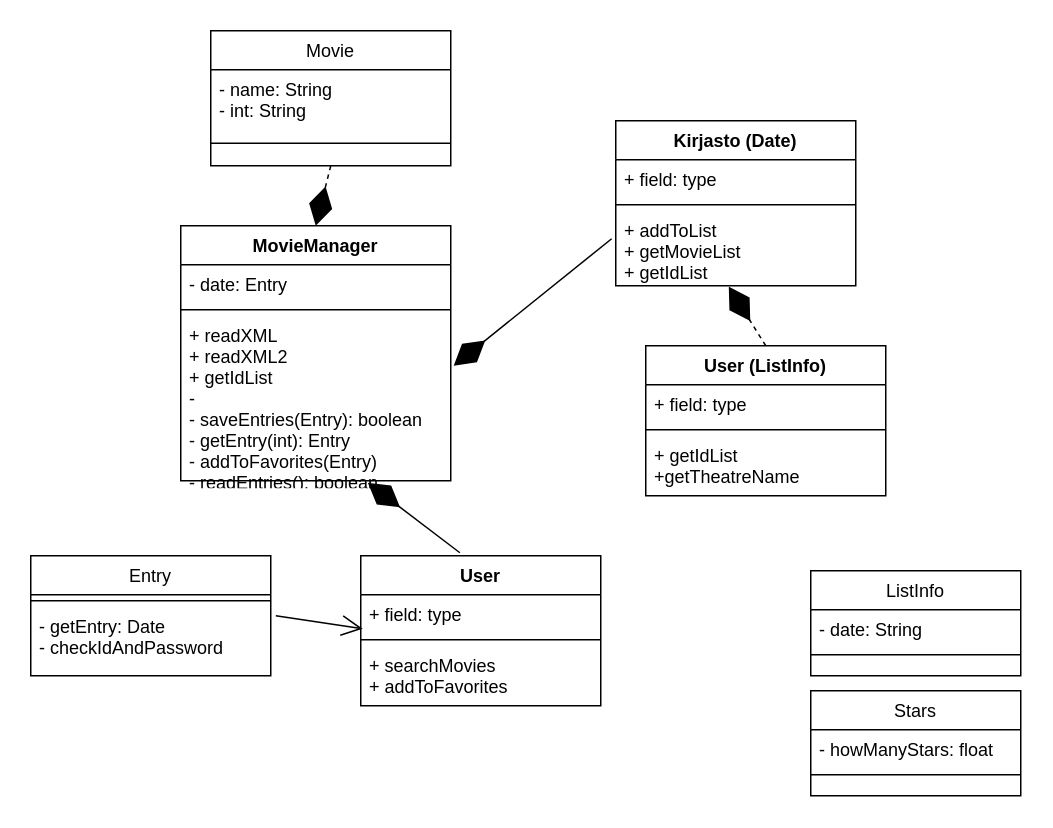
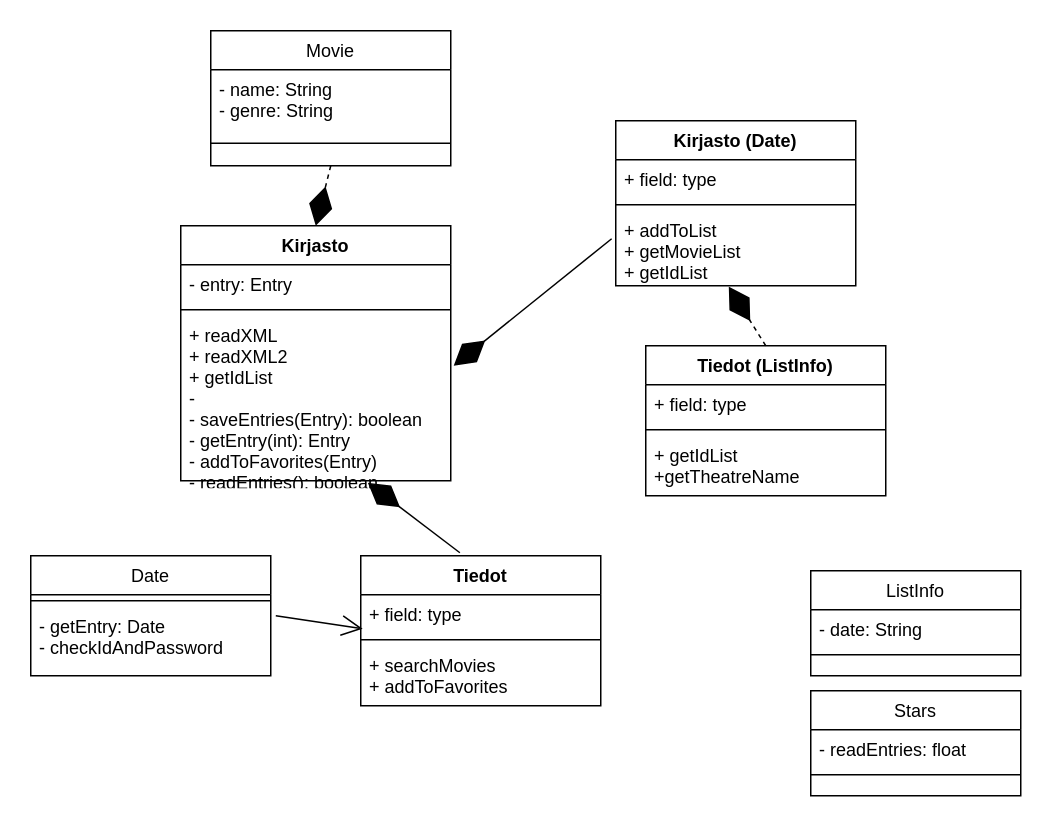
  <mxCell id="0" />
  <mxCell id="1" parent="0" />
- <mxCell id="2" value="Entry" style="swimlane;fontStyle=0;align=center;verticalAlign=top;childLayout=stackLayout;horizontal=1;startSize=26;horizontalStack=0;resizeParent=1;resizeLast=0;collapsible=1;marginBottom=0;rounded=0;shadow=0;strokeWidth=1;" parent="1" vertex="1"><mxGeometry x="20" y="370" width="160" height="80" as="geometry"><mxRectangle x="230" y="140" width="160" height="26" as="alternateBounds" /></mxGeometry></mxCell>
+ <mxCell id="2" value="Date" style="swimlane;fontStyle=0;align=center;verticalAlign=top;childLayout=stackLayout;horizontal=1;startSize=26;horizontalStack=0;resizeParent=1;resizeLast=0;collapsible=1;marginBottom=0;rounded=0;shadow=0;strokeWidth=1;" parent="1" vertex="1"><mxGeometry x="20" y="370" width="160" height="80" as="geometry"><mxRectangle x="230" y="140" width="160" height="26" as="alternateBounds" /></mxGeometry></mxCell>
  <mxCell id="3" value="" style="line;html=1;strokeWidth=1;align=left;verticalAlign=middle;spacingTop=-1;spacingLeft=3;spacingRight=3;rotatable=0;labelPosition=right;points=[];portConstraint=eastwest;" parent="2" vertex="1"><mxGeometry y="26" width="160" height="8" as="geometry" /></mxCell>
  <mxCell id="4" value="- getEntry: Date&#10;- checkIdAndPassword" style="text;align=left;verticalAlign=top;spacingLeft=4;spacingRight=4;overflow=hidden;rotatable=0;points=[[0,0.5],[1,0.5]];portConstraint=eastwest;" parent="2" vertex="1"><mxGeometry y="34" width="160" height="46" as="geometry" /></mxCell>
  <mxCell id="5" value="Stars" style="swimlane;fontStyle=0;align=center;verticalAlign=top;childLayout=stackLayout;horizontal=1;startSize=26;horizontalStack=0;resizeParent=1;resizeLast=0;collapsible=1;marginBottom=0;rounded=0;shadow=0;strokeWidth=1;" parent="1" vertex="1"><mxGeometry x="540" y="460" width="140" height="70" as="geometry"><mxRectangle x="130" y="380" width="160" height="26" as="alternateBounds" /></mxGeometry></mxCell>
- <mxCell id="6" value="- howManyStars: float" style="text;align=left;verticalAlign=top;spacingLeft=4;spacingRight=4;overflow=hidden;rotatable=0;points=[[0,0.5],[1,0.5]];portConstraint=eastwest;" parent="5" vertex="1"><mxGeometry y="26" width="140" height="26" as="geometry" /></mxCell>
+ <mxCell id="6" value="- readEntries: float" style="text;align=left;verticalAlign=top;spacingLeft=4;spacingRight=4;overflow=hidden;rotatable=0;points=[[0,0.5],[1,0.5]];portConstraint=eastwest;" parent="5" vertex="1"><mxGeometry y="26" width="140" height="26" as="geometry" /></mxCell>
  <mxCell id="7" value="" style="line;html=1;strokeWidth=1;align=left;verticalAlign=middle;spacingTop=-1;spacingLeft=3;spacingRight=3;rotatable=0;labelPosition=right;points=[];portConstraint=eastwest;" parent="5" vertex="1"><mxGeometry y="52" width="140" height="8" as="geometry" /></mxCell>
  <mxCell id="8" value="ListInfo" style="swimlane;fontStyle=0;align=center;verticalAlign=top;childLayout=stackLayout;horizontal=1;startSize=26;horizontalStack=0;resizeParent=1;resizeLast=0;collapsible=1;marginBottom=0;rounded=0;shadow=0;strokeWidth=1;" parent="1" vertex="1"><mxGeometry x="540" y="380" width="140" height="70" as="geometry"><mxRectangle x="340" y="380" width="170" height="26" as="alternateBounds" /></mxGeometry></mxCell>
  <mxCell id="9" value="- date: String" style="text;align=left;verticalAlign=top;spacingLeft=4;spacingRight=4;overflow=hidden;rotatable=0;points=[[0,0.5],[1,0.5]];portConstraint=eastwest;" parent="8" vertex="1"><mxGeometry y="26" width="140" height="26" as="geometry" /></mxCell>
  <mxCell id="10" value="" style="line;html=1;strokeWidth=1;align=left;verticalAlign=middle;spacingTop=-1;spacingLeft=3;spacingRight=3;rotatable=0;labelPosition=right;points=[];portConstraint=eastwest;" parent="8" vertex="1"><mxGeometry y="52" width="140" height="8" as="geometry" /></mxCell>
  <mxCell id="11" value="Movie" style="swimlane;fontStyle=0;align=center;verticalAlign=top;childLayout=stackLayout;horizontal=1;startSize=26;horizontalStack=0;resizeParent=1;resizeLast=0;collapsible=1;marginBottom=0;rounded=0;shadow=0;strokeWidth=1;" parent="1" vertex="1"><mxGeometry x="140" width="160" height="90" as="geometry" y="20"><mxRectangle x="550" y="140" width="160" height="26" as="alternateBounds" /></mxGeometry></mxCell>
- <mxCell id="12" value="- name: String&#10;- int: String" style="text;align=left;verticalAlign=top;spacingLeft=4;spacingRight=4;overflow=hidden;rotatable=0;points=[[0,0.5],[1,0.5]];portConstraint=eastwest;rounded=0;shadow=0;html=0;" parent="11" vertex="1"><mxGeometry y="26" width="160" height="44" as="geometry" /></mxCell>
+ <mxCell id="12" value="- name: String&#10;- genre: String" style="text;align=left;verticalAlign=top;spacingLeft=4;spacingRight=4;overflow=hidden;rotatable=0;points=[[0,0.5],[1,0.5]];portConstraint=eastwest;rounded=0;shadow=0;html=0;" parent="11" vertex="1"><mxGeometry y="26" width="160" height="44" as="geometry" /></mxCell>
  <mxCell id="13" value="" style="line;html=1;strokeWidth=1;align=left;verticalAlign=middle;spacingTop=-1;spacingLeft=3;spacingRight=3;rotatable=0;labelPosition=right;points=[];portConstraint=eastwest;" parent="11" vertex="1"><mxGeometry y="70" width="160" height="10" as="geometry" /></mxCell>
- <mxCell id="14" value="MovieManager" style="swimlane;fontStyle=1;align=center;verticalAlign=top;childLayout=stackLayout;horizontal=1;startSize=26;horizontalStack=0;resizeParent=1;resizeParentMax=0;resizeLast=0;collapsible=1;marginBottom=0;" parent="1" vertex="1"><mxGeometry x="120" y="150" width="180" height="170" as="geometry" /></mxCell>
- <mxCell id="15" value="- date: Entry" style="text;strokeColor=none;fillColor=none;align=left;verticalAlign=top;spacingLeft=4;spacingRight=4;overflow=hidden;rotatable=0;points=[[0,0.5],[1,0.5]];portConstraint=eastwest;" parent="14" vertex="1"><mxGeometry y="26" width="180" height="26" as="geometry" /></mxCell>
+ <mxCell id="14" value="Kirjasto" style="swimlane;fontStyle=1;align=center;verticalAlign=top;childLayout=stackLayout;horizontal=1;startSize=26;horizontalStack=0;resizeParent=1;resizeParentMax=0;resizeLast=0;collapsible=1;marginBottom=0;" parent="1" vertex="1"><mxGeometry x="120" y="150" width="180" height="170" as="geometry" /></mxCell>
+ <mxCell id="15" value="- entry: Entry" style="text;strokeColor=none;fillColor=none;align=left;verticalAlign=top;spacingLeft=4;spacingRight=4;overflow=hidden;rotatable=0;points=[[0,0.5],[1,0.5]];portConstraint=eastwest;" parent="14" vertex="1"><mxGeometry y="26" width="180" height="26" as="geometry" /></mxCell>
  <mxCell id="16" value="" style="line;strokeWidth=1;fillColor=none;align=left;verticalAlign=middle;spacingTop=-1;spacingLeft=3;spacingRight=3;rotatable=0;labelPosition=right;points=[];portConstraint=eastwest;" parent="14" vertex="1"><mxGeometry y="52" width="180" height="8" as="geometry" /></mxCell>
  <mxCell id="17" value="+ readXML&#10;+ readXML2&#10;+ getIdList&#10;-&#10;- saveEntries(Entry): boolean&#10;- getEntry(int): Entry&#10;- addToFavorites(Entry)&#10;- readEntries(): boolean" style="text;strokeColor=none;fillColor=none;align=left;verticalAlign=top;spacingLeft=4;spacingRight=4;overflow=hidden;rotatable=0;points=[[0,0.5],[1,0.5]];portConstraint=eastwest;" parent="14" vertex="1"><mxGeometry y="60" width="180" height="110" as="geometry" /></mxCell>
- <mxCell id="18" value="User" style="swimlane;fontStyle=1;align=center;verticalAlign=top;childLayout=stackLayout;horizontal=1;startSize=26;horizontalStack=0;resizeParent=1;resizeParentMax=0;resizeLast=0;collapsible=1;marginBottom=0;" vertex="1" parent="1"><mxGeometry x="240" y="370" width="160" height="100" as="geometry" /></mxCell>
+ <mxCell id="18" value="Tiedot" style="swimlane;fontStyle=1;align=center;verticalAlign=top;childLayout=stackLayout;horizontal=1;startSize=26;horizontalStack=0;resizeParent=1;resizeParentMax=0;resizeLast=0;collapsible=1;marginBottom=0;" vertex="1" parent="1"><mxGeometry x="240" y="370" width="160" height="100" as="geometry" /></mxCell>
  <mxCell id="19" value="+ field: type" style="text;strokeColor=none;fillColor=none;align=left;verticalAlign=top;spacingLeft=4;spacingRight=4;overflow=hidden;rotatable=0;points=[[0,0.5],[1,0.5]];portConstraint=eastwest;" vertex="1" parent="18"><mxGeometry y="26" width="160" height="26" as="geometry" /></mxCell>
  <mxCell id="20" value="" style="line;strokeWidth=1;fillColor=none;align=left;verticalAlign=middle;spacingTop=-1;spacingLeft=3;spacingRight=3;rotatable=0;labelPosition=right;points=[];portConstraint=eastwest;" vertex="1" parent="18"><mxGeometry y="52" width="160" height="8" as="geometry" /></mxCell>
  <mxCell id="21" value="+ searchMovies&#10;+ addToFavorites" style="text;strokeColor=none;fillColor=none;align=left;verticalAlign=top;spacingLeft=4;spacingRight=4;overflow=hidden;rotatable=0;points=[[0,0.5],[1,0.5]];portConstraint=eastwest;" vertex="1" parent="18"><mxGeometry y="60" width="160" height="40" as="geometry" /></mxCell>
  <mxCell id="22" value="Kirjasto (Date)" style="swimlane;fontStyle=1;align=center;verticalAlign=top;childLayout=stackLayout;horizontal=1;startSize=26;horizontalStack=0;resizeParent=1;resizeParentMax=0;resizeLast=0;collapsible=1;marginBottom=0;" vertex="1" parent="1"><mxGeometry x="410" y="80" width="160" height="110" as="geometry" /></mxCell>
  <mxCell id="23" value="+ field: type" style="text;strokeColor=none;fillColor=none;align=left;verticalAlign=top;spacingLeft=4;spacingRight=4;overflow=hidden;rotatable=0;points=[[0,0.5],[1,0.5]];portConstraint=eastwest;" vertex="1" parent="22"><mxGeometry y="26" width="160" height="26" as="geometry" /></mxCell>
  <mxCell id="24" value="" style="line;strokeWidth=1;fillColor=none;align=left;verticalAlign=middle;spacingTop=-1;spacingLeft=3;spacingRight=3;rotatable=0;labelPosition=right;points=[];portConstraint=eastwest;" vertex="1" parent="22"><mxGeometry y="52" width="160" height="8" as="geometry" /></mxCell>
  <mxCell id="25" value="+ addToList&#10;+ getMovieList&#10;+ getIdList" style="text;strokeColor=none;fillColor=none;align=left;verticalAlign=top;spacingLeft=4;spacingRight=4;overflow=hidden;rotatable=0;points=[[0,0.5],[1,0.5]];portConstraint=eastwest;" vertex="1" parent="22"><mxGeometry y="60" width="160" height="50" as="geometry" /></mxCell>
- <mxCell id="26" value="User (ListInfo)" style="swimlane;fontStyle=1;align=center;verticalAlign=top;childLayout=stackLayout;horizontal=1;startSize=26;horizontalStack=0;resizeParent=1;resizeParentMax=0;resizeLast=0;collapsible=1;marginBottom=0;" vertex="1" parent="1"><mxGeometry x="430" y="230" width="160" height="100" as="geometry" /></mxCell>
+ <mxCell id="26" value="Tiedot (ListInfo)" style="swimlane;fontStyle=1;align=center;verticalAlign=top;childLayout=stackLayout;horizontal=1;startSize=26;horizontalStack=0;resizeParent=1;resizeParentMax=0;resizeLast=0;collapsible=1;marginBottom=0;" vertex="1" parent="1"><mxGeometry x="430" y="230" width="160" height="100" as="geometry" /></mxCell>
  <mxCell id="27" value="+ field: type" style="text;strokeColor=none;fillColor=none;align=left;verticalAlign=top;spacingLeft=4;spacingRight=4;overflow=hidden;rotatable=0;points=[[0,0.5],[1,0.5]];portConstraint=eastwest;" vertex="1" parent="26"><mxGeometry y="26" width="160" height="26" as="geometry" /></mxCell>
  <mxCell id="28" value="" style="line;strokeWidth=1;fillColor=none;align=left;verticalAlign=middle;spacingTop=-1;spacingLeft=3;spacingRight=3;rotatable=0;labelPosition=right;points=[];portConstraint=eastwest;" vertex="1" parent="26"><mxGeometry y="52" width="160" height="8" as="geometry" /></mxCell>
  <mxCell id="29" value="+ getIdList&#10;+getTheatreName" style="text;strokeColor=none;fillColor=none;align=left;verticalAlign=top;spacingLeft=4;spacingRight=4;overflow=hidden;rotatable=0;points=[[0,0.5],[1,0.5]];portConstraint=eastwest;" vertex="1" parent="26"><mxGeometry y="60" width="160" height="40" as="geometry" /></mxCell>
  <mxCell id="30" value="" style="endArrow=diamondThin;endFill=1;endSize=24;html=1;rounded=0;entryX=0.471;entryY=1.013;entryDx=0;entryDy=0;entryPerimeter=0;exitX=0.5;exitY=0;exitDx=0;exitDy=0;dashed=1;" edge="1" parent="1" source="26" target="25"><mxGeometry width="160" relative="1" as="geometry"><mxPoint x="260" y="300" as="sourcePoint" /><mxPoint x="420" y="300" as="targetPoint" /></mxGeometry></mxCell>
  <mxCell id="31" value="" style="endArrow=diamondThin;endFill=1;endSize=24;html=1;rounded=0;entryX=1.011;entryY=0.303;entryDx=0;entryDy=0;entryPerimeter=0;exitX=-0.017;exitY=0.373;exitDx=0;exitDy=0;exitPerimeter=0;" edge="1" parent="1" source="25" target="17"><mxGeometry width="160" relative="1" as="geometry"><mxPoint x="260" y="300" as="sourcePoint" /><mxPoint x="420" y="300" as="targetPoint" /></mxGeometry></mxCell>
  <mxCell id="32" value="" style="endArrow=diamondThin;endFill=1;endSize=24;html=1;rounded=0;exitX=0.5;exitY=1;exitDx=0;exitDy=0;entryX=0.5;entryY=0;entryDx=0;entryDy=0;dashed=1;" edge="1" parent="1" source="11" target="14"><mxGeometry width="160" relative="1" as="geometry"><mxPoint x="240" y="280" as="sourcePoint" /><mxPoint x="400" y="280" as="targetPoint" /></mxGeometry></mxCell>
  <mxCell id="33" value="" style="endArrow=diamondThin;endFill=1;endSize=24;html=1;rounded=0;entryX=0.693;entryY=1.012;entryDx=0;entryDy=0;entryPerimeter=0;exitX=0.413;exitY=-0.02;exitDx=0;exitDy=0;exitPerimeter=0;" edge="1" parent="1" source="18" target="17"><mxGeometry width="160" relative="1" as="geometry"><mxPoint x="210" y="340" as="sourcePoint" /><mxPoint x="370" y="340" as="targetPoint" /></mxGeometry></mxCell>
  <mxCell id="34" value="" style="endArrow=open;endFill=1;endSize=12;html=1;rounded=0;exitX=1.021;exitY=0.13;exitDx=0;exitDy=0;exitPerimeter=0;entryX=0.008;entryY=0.872;entryDx=0;entryDy=0;entryPerimeter=0;" edge="1" parent="1" source="4" target="19"><mxGeometry width="160" relative="1" as="geometry"><mxPoint x="210" y="340" as="sourcePoint" /><mxPoint x="370" y="340" as="targetPoint" /></mxGeometry></mxCell>
